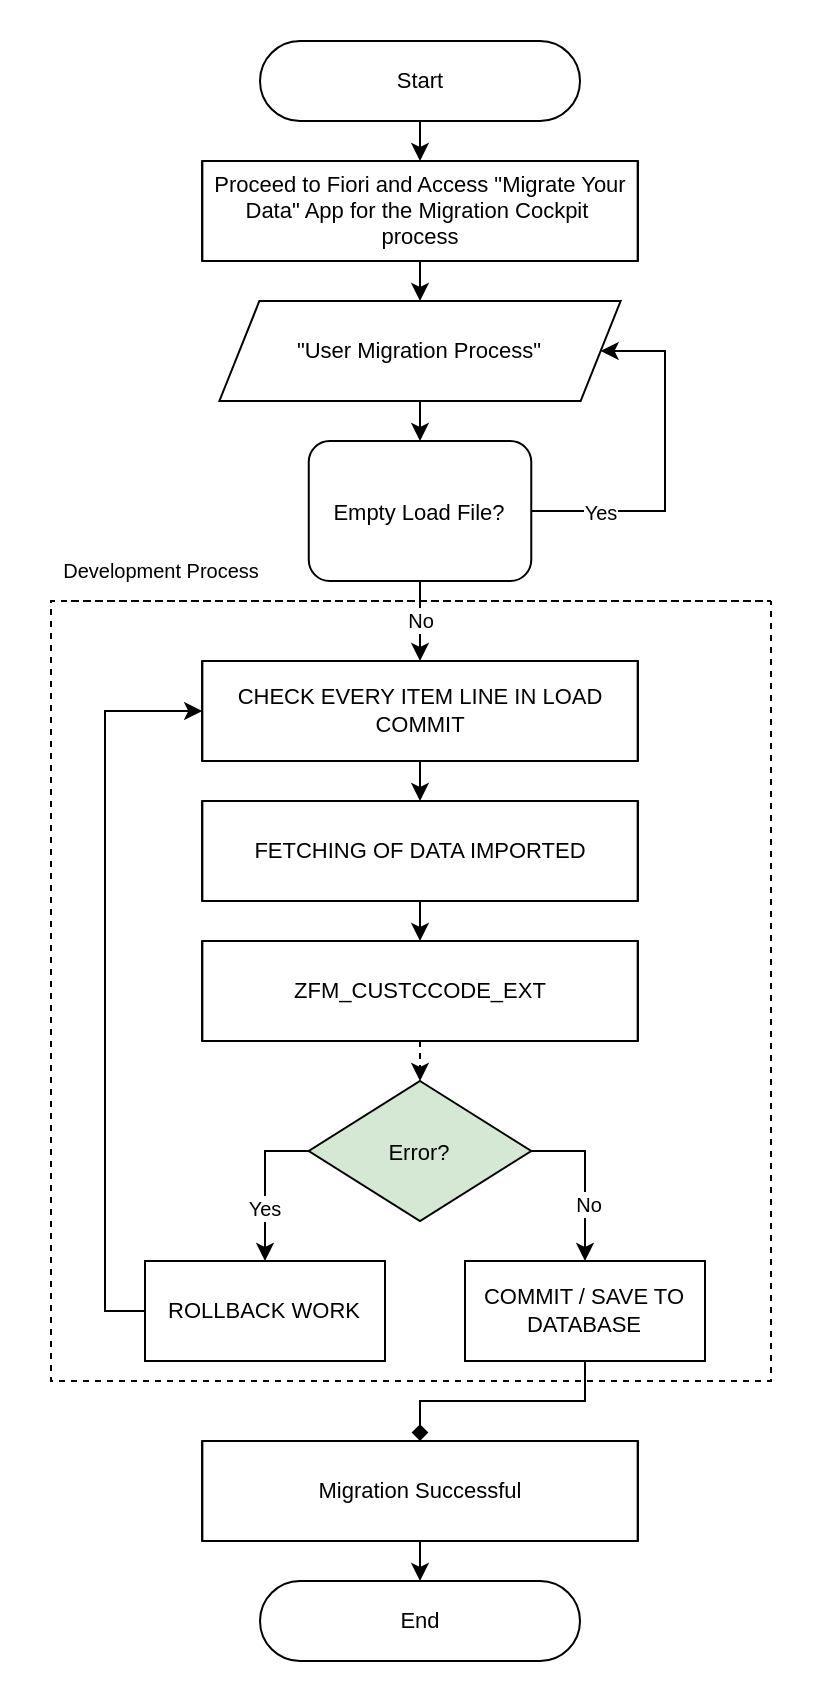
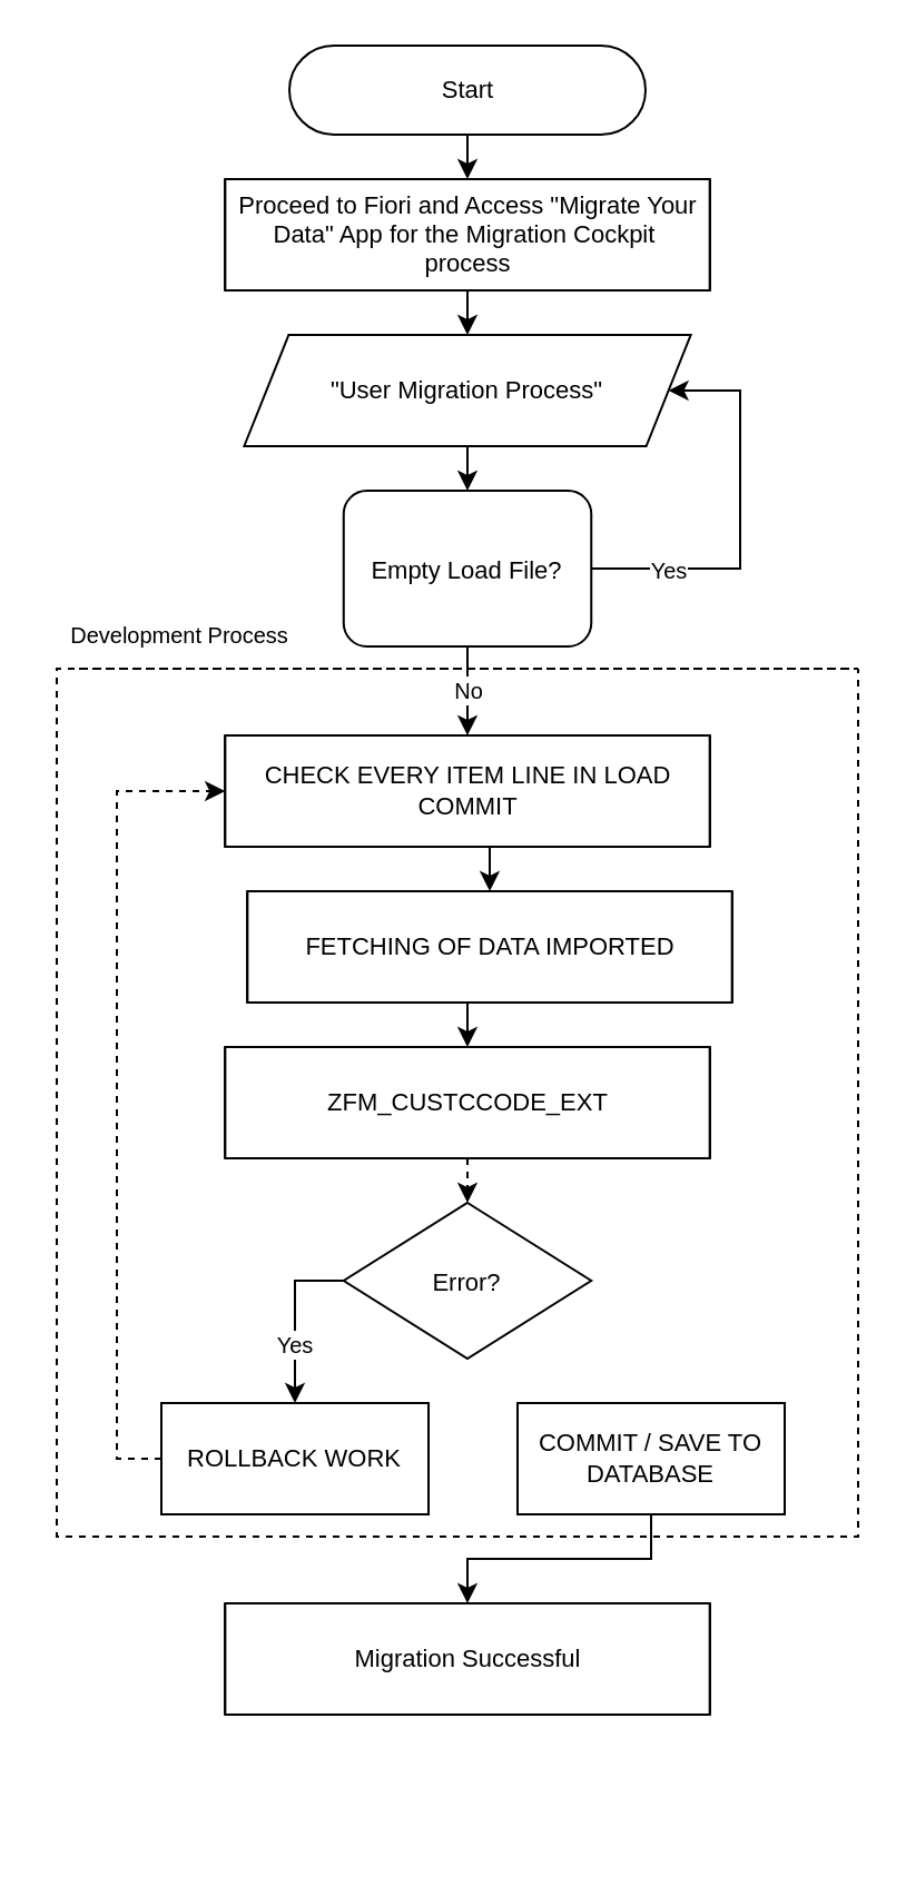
  <mxCell id="0" />
  <mxCell id="1" parent="0" />
  <mxCell id="2" style="edgeStyle=orthogonalEdgeStyle;rounded=0;orthogonalLoop=1;jettySize=auto;html=1;exitX=0.5;exitY=0.5;exitDx=0;exitDy=20;exitPerimeter=0;entryX=0.5;entryY=0;entryDx=0;entryDy=0;" parent="1" source="3" target="29" edge="1"><mxGeometry relative="1" as="geometry" /></mxCell>
  <mxCell id="3" value="Start" style="html=1;dashed=0;whiteSpace=wrap;shape=mxgraph.dfd.start;fontSize=11;" parent="1" vertex="1"><mxGeometry x="129.5" y="20" width="160" height="40" as="geometry" /></mxCell>
  <mxCell id="4" style="edgeStyle=orthogonalEdgeStyle;rounded=0;orthogonalLoop=1;jettySize=auto;html=1;exitX=0.5;exitY=1;exitDx=0;exitDy=0;entryX=0.5;entryY=0;entryDx=0;entryDy=0;" parent="1" source="5" target="10" edge="1"><mxGeometry relative="1" as="geometry" /></mxCell>
  <mxCell id="5" value="&quot;User Migration Process&quot;" style="shape=parallelogram;perimeter=parallelogramPerimeter;whiteSpace=wrap;html=1;fixedSize=1;fontSize=11;" parent="1" vertex="1"><mxGeometry x="109.19" y="150" width="200.62" height="50" as="geometry" /></mxCell>
  <mxCell id="6" style="edgeStyle=orthogonalEdgeStyle;rounded=0;orthogonalLoop=1;jettySize=auto;html=1;exitX=1;exitY=0.5;exitDx=0;exitDy=0;entryX=1;entryY=0.5;entryDx=0;entryDy=0;" parent="1" source="10" target="5" edge="1"><mxGeometry relative="1" as="geometry"><Array as="points"><mxPoint x="332" y="255" /><mxPoint x="332" y="175" /></Array></mxGeometry></mxCell>
  <mxCell id="7" value="&lt;font style=&quot;font-size: 10px;&quot;&gt;Yes&lt;/font&gt;" style="edgeLabel;html=1;align=center;verticalAlign=middle;resizable=0;points=[];" parent="6" vertex="1" connectable="0"><mxGeometry x="-0.618" relative="1" as="geometry"><mxPoint as="offset" /></mxGeometry></mxCell>
  <mxCell id="8" style="edgeStyle=orthogonalEdgeStyle;rounded=0;orthogonalLoop=1;jettySize=auto;html=1;exitX=0.5;exitY=1;exitDx=0;exitDy=0;entryX=0.5;entryY=0;entryDx=0;entryDy=0;" parent="1" source="10" target="12" edge="1"><mxGeometry relative="1" as="geometry" /></mxCell>
  <mxCell id="9" value="&lt;font style=&quot;font-size: 10px;&quot;&gt;No&lt;/font&gt;" style="edgeLabel;html=1;align=center;verticalAlign=middle;resizable=0;points=[];" parent="8" vertex="1" connectable="0"><mxGeometry x="-0.033" relative="1" as="geometry"><mxPoint as="offset" /></mxGeometry></mxCell>
  <mxCell id="10" value="Empty Load File?" style="whiteSpace=wrap;html=1;fontSize=11;spacingTop=2;rounded=1;" parent="1" vertex="1"><mxGeometry x="153.88" y="220" width="111.25" height="70" as="geometry" /></mxCell>
  <mxCell id="11" style="edgeStyle=orthogonalEdgeStyle;rounded=0;orthogonalLoop=1;jettySize=auto;html=1;exitX=0.5;exitY=1;exitDx=0;exitDy=0;entryX=0.5;entryY=0;entryDx=0;entryDy=0;" parent="1" source="12" target="14" edge="1"><mxGeometry relative="1" as="geometry" /></mxCell>
  <mxCell id="12" value="CHECK EVERY ITEM LINE IN LOAD COMMIT" style="shape=process;whiteSpace=wrap;html=1;backgroundOutline=1;fontSize=11;size=0;" parent="1" vertex="1"><mxGeometry x="100.6" y="330" width="217.81" height="50" as="geometry" /></mxCell>
  <mxCell id="13" style="edgeStyle=orthogonalEdgeStyle;rounded=0;orthogonalLoop=1;jettySize=auto;html=1;exitX=0.5;exitY=1;exitDx=0;exitDy=0;entryX=0.5;entryY=0;entryDx=0;entryDy=0;" parent="1" source="14" target="16" edge="1"><mxGeometry relative="1" as="geometry" /></mxCell>
- <mxCell id="14" value="FETCHING OF DATA IMPORTED" style="shape=process;whiteSpace=wrap;html=1;backgroundOutline=1;fontSize=11;size=0;" parent="1" vertex="1"><mxGeometry x="100.6" y="400" width="217.81" height="50" as="geometry" /></mxCell>
+ <mxCell id="14" value="FETCHING OF DATA IMPORTED" style="shape=process;whiteSpace=wrap;html=1;backgroundOutline=1;fontSize=11;size=0;" parent="1" vertex="1"><mxGeometry x="110.6" y="400" width="217.81" height="50" as="geometry" /></mxCell>
  <mxCell id="15" style="edgeStyle=orthogonalEdgeStyle;rounded=0;orthogonalLoop=1;jettySize=auto;html=1;exitX=0.5;exitY=1;exitDx=0;exitDy=0;entryX=0.5;entryY=0;entryDx=0;entryDy=0;dashed=1;" parent="1" source="16" target="21" edge="1"><mxGeometry relative="1" as="geometry" /></mxCell>
  <mxCell id="16" value="ZFM_CUSTCCODE_EXT" style="shape=process;whiteSpace=wrap;html=1;backgroundOutline=1;fontSize=11;size=0;" parent="1" vertex="1"><mxGeometry x="100.6" y="470" width="217.81" height="50" as="geometry" /></mxCell>
  <mxCell id="17" style="edgeStyle=orthogonalEdgeStyle;rounded=0;orthogonalLoop=1;jettySize=auto;html=1;entryX=0.5;entryY=0;entryDx=0;entryDy=0;" parent="1" source="21" target="23" edge="1"><mxGeometry relative="1" as="geometry"><Array as="points"><mxPoint x="132" y="575" /></Array></mxGeometry></mxCell>
  <mxCell id="18" value="&lt;font style=&quot;font-size: 10px;&quot;&gt;Yes&lt;/font&gt;" style="edgeLabel;html=1;align=center;verticalAlign=middle;resizable=0;points=[];" parent="17" vertex="1" connectable="0"><mxGeometry x="0.298" y="-1" relative="1" as="geometry"><mxPoint as="offset" /></mxGeometry></mxCell>
- <mxCell id="19" style="edgeStyle=orthogonalEdgeStyle;rounded=0;orthogonalLoop=1;jettySize=auto;html=1;exitX=1;exitY=0.5;exitDx=0;exitDy=0;entryX=0.5;entryY=0;entryDx=0;entryDy=0;" parent="1" source="21" target="25" edge="1"><mxGeometry relative="1" as="geometry" /></mxCell>
- <mxCell id="20" value="&lt;font style=&quot;font-size: 10px;&quot;&gt;No&lt;/font&gt;" style="edgeLabel;html=1;align=center;verticalAlign=middle;resizable=0;points=[];" parent="19" vertex="1" connectable="0"><mxGeometry x="0.292" y="1" relative="1" as="geometry"><mxPoint as="offset" /></mxGeometry></mxCell>
- <mxCell id="21" value="Error?" style="rhombus;whiteSpace=wrap;html=1;fontSize=11;spacingTop=2;fillColor=#d5e8d4;" parent="1" vertex="1"><mxGeometry x="153.88" y="540" width="111.25" height="70" as="geometry" /></mxCell>
- <mxCell id="22" style="edgeStyle=orthogonalEdgeStyle;rounded=0;orthogonalLoop=1;jettySize=auto;html=1;exitX=0;exitY=0.5;exitDx=0;exitDy=0;entryX=0;entryY=0.5;entryDx=0;entryDy=0;" parent="1" source="23" target="12" edge="1"><mxGeometry relative="1" as="geometry" /></mxCell>
+ <mxCell id="21" value="Error?" style="rhombus;whiteSpace=wrap;html=1;fontSize=11;spacingTop=2;" parent="1" vertex="1"><mxGeometry x="153.88" y="540" width="111.25" height="70" as="geometry" /></mxCell>
+ <mxCell id="22" style="edgeStyle=orthogonalEdgeStyle;rounded=0;orthogonalLoop=1;jettySize=auto;html=1;exitX=0;exitY=0.5;exitDx=0;exitDy=0;entryX=0;entryY=0.5;entryDx=0;entryDy=0;dashed=1;" parent="1" source="23" target="12" edge="1"><mxGeometry relative="1" as="geometry" /></mxCell>
  <mxCell id="23" value="ROLLBACK WORK" style="shape=process;whiteSpace=wrap;html=1;backgroundOutline=1;fontSize=11;size=0;" parent="1" vertex="1"><mxGeometry x="72" y="630" width="120" height="50" as="geometry" /></mxCell>
- <mxCell id="24" style="edgeStyle=orthogonalEdgeStyle;rounded=0;orthogonalLoop=1;jettySize=auto;html=1;exitX=0.5;exitY=1;exitDx=0;exitDy=0;entryX=0.5;entryY=0;entryDx=0;entryDy=0;endArrow=diamond;" parent="1" source="25" target="26" edge="1"><mxGeometry relative="1" as="geometry" /></mxCell>
+ <mxCell id="24" style="edgeStyle=orthogonalEdgeStyle;rounded=0;orthogonalLoop=1;jettySize=auto;html=1;exitX=0.5;exitY=1;exitDx=0;exitDy=0;entryX=0.5;entryY=0;entryDx=0;entryDy=0;" parent="1" source="25" target="26" edge="1"><mxGeometry relative="1" as="geometry" /></mxCell>
  <mxCell id="25" value="COMMIT / SAVE TO DATABASE" style="shape=process;whiteSpace=wrap;html=1;backgroundOutline=1;fontSize=11;size=0;" parent="1" vertex="1"><mxGeometry x="232" y="630" width="120" height="50" as="geometry" /></mxCell>
  <mxCell id="26" value="Migration Successful" style="shape=process;whiteSpace=wrap;html=1;backgroundOutline=1;fontSize=11;size=0;" parent="1" vertex="1"><mxGeometry x="100.6" y="720" width="217.81" height="50" as="geometry" /></mxCell>
- <mxCell id="27" value="End" style="html=1;dashed=0;whiteSpace=wrap;shape=mxgraph.dfd.start;fontSize=11;" parent="1" vertex="1"><mxGeometry x="129.5" y="790" width="160" height="40" as="geometry" /></mxCell>
  <mxCell id="28" style="edgeStyle=orthogonalEdgeStyle;rounded=0;orthogonalLoop=1;jettySize=auto;html=1;exitX=0.5;exitY=1;exitDx=0;exitDy=0;entryX=0.5;entryY=0;entryDx=0;entryDy=0;" parent="1" source="29" target="5" edge="1"><mxGeometry relative="1" as="geometry" /></mxCell>
  <mxCell id="29" value="Proceed to Fiori and Access &quot;Migrate Your Data&quot; App for the Migration Cockpit&amp;nbsp;&lt;div&gt;process&lt;/div&gt;" style="shape=process;whiteSpace=wrap;html=1;backgroundOutline=1;fontSize=11;size=0;" parent="1" vertex="1"><mxGeometry x="100.6" y="80" width="217.81" height="50" as="geometry" /></mxCell>
- <mxCell id="30" style="edgeStyle=orthogonalEdgeStyle;rounded=0;orthogonalLoop=1;jettySize=auto;html=1;exitX=0.5;exitY=1;exitDx=0;exitDy=0;entryX=0.5;entryY=0.5;entryDx=0;entryDy=-20;entryPerimeter=0;" parent="1" source="26" target="27" edge="1"><mxGeometry relative="1" as="geometry" /></mxCell>
  <mxCell id="31" value="" style="endArrow=none;dashed=1;html=1;rounded=0;" parent="1" edge="1"><mxGeometry width="50" height="50" relative="1" as="geometry"><mxPoint x="35" y="300" as="sourcePoint" /><mxPoint x="385" y="300" as="targetPoint" /><Array as="points"><mxPoint x="385" y="300" /><mxPoint x="25" y="300" /><mxPoint x="25" y="500" /><mxPoint x="25" y="690" /><mxPoint x="385" y="690" /></Array></mxGeometry></mxCell>
  <mxCell id="32" value="Development Process" style="text;html=1;align=center;verticalAlign=middle;resizable=0;points=[];autosize=1;strokeColor=none;fillColor=none;fontSize=10;" parent="1" vertex="1"><mxGeometry x="20" y="270" width="120" height="30" as="geometry" /></mxCell>
